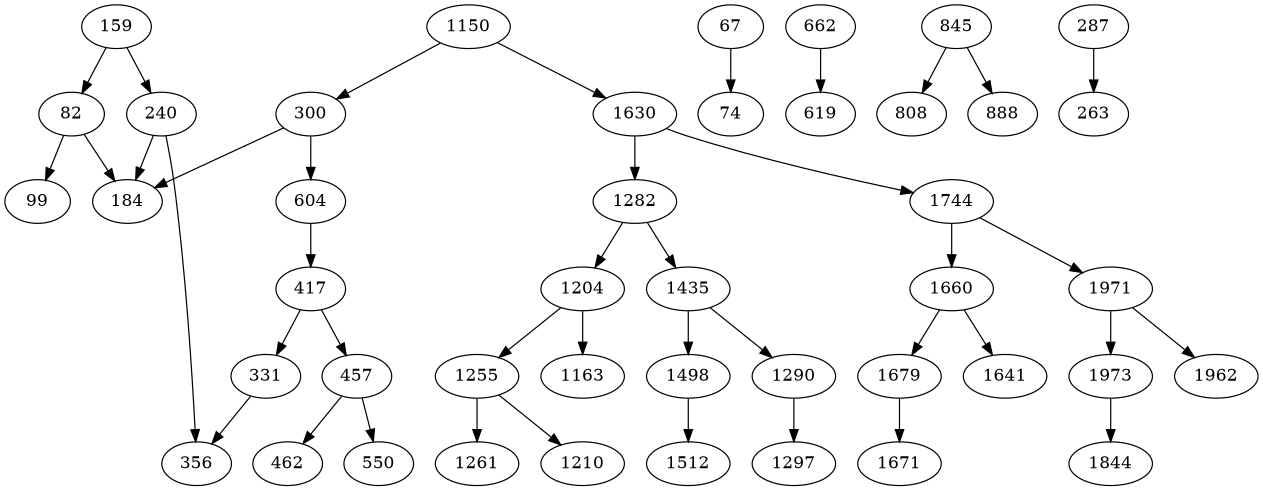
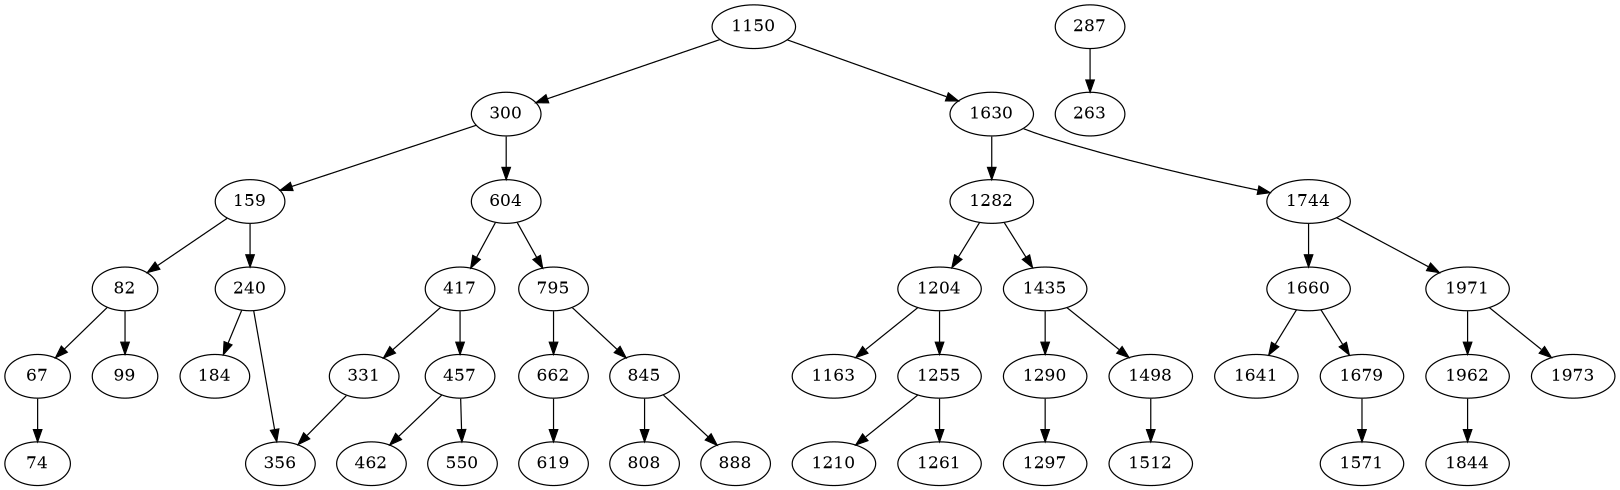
  digraph {
    1150
    300
    1630
    159
    604
    1282
    n7 [label=1744]
    82
    240
    417
+   795
    1204
    1435
    1660
    1971
    67
    99
    184
    356
    331
    457
    662
    845
    74
    287
    263
    n27 [label=462]
    550
    619
    808
    888
    1163
    1255
    1290
    1498
    1641
    1679
    1962
    1973
    1210
    1261
    1297
    1512
-   1671
+   1671 [label=1571]
    1844
    1150 -> 300
    1150 -> 1630
-   300 -> 184
+   300 -> 159
    300 -> 604
    1630 -> 1282
    1630 -> n7
    159 -> 82
    159 -> 240
    604 -> 417
+   604 -> 795
    1282 -> 1204
    1282 -> 1435
    n7 -> 1660
    n7 -> 1971
-   82 -> 184
+   82 -> 67
    82 -> 99
    240 -> 184
    240 -> 356
    417 -> 331
    417 -> 457
+   795 -> 662
+   795 -> 845
    1204 -> 1163
    1204 -> 1255
    1435 -> 1290
    1435 -> 1498
    1660 -> 1641
    1660 -> 1679
    1971 -> 1962
    1971 -> 1973
    67 -> 74
    331 -> 356
    457 -> n27
    457 -> 550
    662 -> 619
    845 -> 808
    845 -> 888
    287 -> 263
    1255 -> 1210
    1255 -> 1261
    1290 -> 1297
    1498 -> 1512
    1679 -> 1671
-   1973 -> 1844
+   1962 -> 1844
  }
